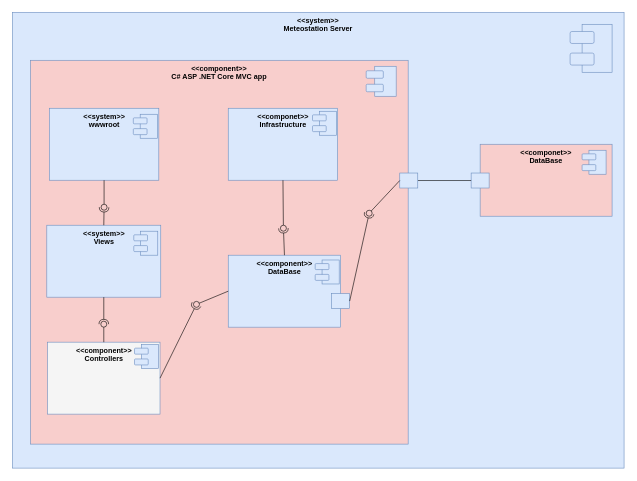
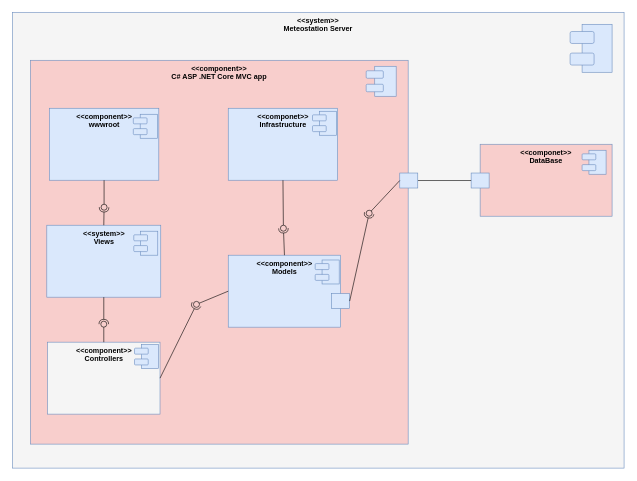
  <mxCell id="0" />
  <mxCell id="1" parent="0" />
- <mxCell id="2" value="&lt;b&gt;&amp;lt;&amp;lt;system&amp;gt;&amp;gt;&lt;/b&gt;&lt;div&gt;&lt;b&gt;Meteostation Server&lt;/b&gt;&lt;/div&gt;" style="rounded=0;whiteSpace=wrap;html=1;fillColor=#dae8fc;strokeColor=#6c8ebf;verticalAlign=top;" vertex="1" parent="1"><mxGeometry x="20" y="20" width="1020" height="760" as="geometry" /></mxCell>
+ <mxCell id="2" value="&lt;b&gt;&amp;lt;&amp;lt;system&amp;gt;&amp;gt;&lt;/b&gt;&lt;div&gt;&lt;b&gt;Meteostation Server&lt;/b&gt;&lt;/div&gt;" style="rounded=0;whiteSpace=wrap;html=1;fillColor=#f5f5f5;strokeColor=#6c8ebf;verticalAlign=top;" vertex="1" parent="1"><mxGeometry x="20" y="20" width="1020" height="760" as="geometry" /></mxCell>
  <mxCell id="3" value="" style="group" vertex="1" connectable="0" parent="1"><mxGeometry x="950" y="40" width="70" height="80" as="geometry" /></mxCell>
  <mxCell id="4" value="" style="rounded=0;whiteSpace=wrap;html=1;fillColor=#dae8fc;strokeColor=#6c8ebf;" vertex="1" parent="3"><mxGeometry x="20" width="50" height="80" as="geometry" /></mxCell>
  <mxCell id="5" value="" style="rounded=1;whiteSpace=wrap;html=1;fillColor=#dae8fc;strokeColor=#6c8ebf;" vertex="1" parent="3"><mxGeometry y="12" width="40" height="20" as="geometry" /></mxCell>
  <mxCell id="6" value="" style="rounded=1;whiteSpace=wrap;html=1;fillColor=#dae8fc;strokeColor=#6c8ebf;" vertex="1" parent="3"><mxGeometry y="48" width="40" height="20" as="geometry" /></mxCell>
  <mxCell id="7" value="" style="group" vertex="1" connectable="0" parent="1"><mxGeometry x="800" y="240" width="220" height="120" as="geometry" /></mxCell>
  <mxCell id="8" value="&amp;lt;&amp;lt;componet&amp;gt;&amp;gt;&lt;div&gt;DataBase&lt;/div&gt;" style="rounded=0;whiteSpace=wrap;html=1;fillColor=#f8cecc;strokeColor=#6c8ebf;verticalAlign=top;fontStyle=1;" vertex="1" parent="7"><mxGeometry width="220" height="120" as="geometry" /></mxCell>
  <mxCell id="9" value="" style="group" vertex="1" connectable="0" parent="7"><mxGeometry x="170" y="10" width="40" height="40" as="geometry" /></mxCell>
  <mxCell id="10" value="" style="rounded=0;whiteSpace=wrap;html=1;fillColor=#dae8fc;strokeColor=#6c8ebf;" vertex="1" parent="9"><mxGeometry x="11.429" width="28.571" height="40" as="geometry" /></mxCell>
  <mxCell id="11" value="" style="rounded=1;whiteSpace=wrap;html=1;fillColor=#dae8fc;strokeColor=#6c8ebf;" vertex="1" parent="9"><mxGeometry y="6" width="22.857" height="10" as="geometry" /></mxCell>
  <mxCell id="12" value="" style="rounded=1;whiteSpace=wrap;html=1;fillColor=#dae8fc;strokeColor=#6c8ebf;" vertex="1" parent="9"><mxGeometry y="24" width="22.857" height="10" as="geometry" /></mxCell>
  <mxCell id="13" value="" style="rounded=0;whiteSpace=wrap;html=1;fillColor=#dae8fc;strokeColor=#6c8ebf;" vertex="1" parent="7"><mxGeometry x="-15" y="48" width="30" height="25" as="geometry" /></mxCell>
  <mxCell id="14" value="&amp;lt;&amp;lt;component&amp;gt;&amp;gt;&lt;div&gt;C# ASP .NET Core MVC app&lt;/div&gt;" style="rounded=0;whiteSpace=wrap;html=1;fillColor=#f8cecc;strokeColor=#6c8ebf;verticalAlign=top;fontStyle=1;" vertex="1" parent="1"><mxGeometry x="50" y="100" width="630" height="640" as="geometry" /></mxCell>
  <mxCell id="15" value="" style="group" vertex="1" connectable="0" parent="1"><mxGeometry x="610" y="110" width="50" height="50" as="geometry" /></mxCell>
  <mxCell id="16" value="" style="rounded=0;whiteSpace=wrap;html=1;fillColor=#dae8fc;strokeColor=#6c8ebf;" vertex="1" parent="15"><mxGeometry x="14.286" width="35.714" height="50" as="geometry" /></mxCell>
  <mxCell id="17" value="" style="rounded=1;whiteSpace=wrap;html=1;fillColor=#dae8fc;strokeColor=#6c8ebf;" vertex="1" parent="15"><mxGeometry y="7.5" width="28.571" height="12.5" as="geometry" /></mxCell>
  <mxCell id="18" value="" style="rounded=1;whiteSpace=wrap;html=1;fillColor=#dae8fc;strokeColor=#6c8ebf;" vertex="1" parent="15"><mxGeometry y="30" width="28.571" height="12.5" as="geometry" /></mxCell>
- <mxCell id="19" value="&amp;lt;&amp;lt;component&amp;gt;&amp;gt;&lt;div&gt;DataBase&lt;/div&gt;" style="rounded=0;whiteSpace=wrap;html=1;fillColor=#dae8fc;strokeColor=#6c8ebf;verticalAlign=top;fontStyle=1" vertex="1" parent="1"><mxGeometry x="380" y="425" width="187.5" height="120" as="geometry" /></mxCell>
+ <mxCell id="19" value="&amp;lt;&amp;lt;component&amp;gt;&amp;gt;&lt;div&gt;Models&lt;/div&gt;" style="rounded=0;whiteSpace=wrap;html=1;fillColor=#dae8fc;strokeColor=#6c8ebf;verticalAlign=top;fontStyle=1" vertex="1" parent="1"><mxGeometry x="380" y="425" width="187.5" height="120" as="geometry" /></mxCell>
  <mxCell id="20" value="&amp;lt;&amp;lt;system&amp;gt;&amp;gt;&lt;div&gt;Views&lt;/div&gt;" style="rounded=0;whiteSpace=wrap;html=1;fillColor=#dae8fc;strokeColor=#6c8ebf;verticalAlign=top;fontStyle=1" vertex="1" parent="1"><mxGeometry x="77.5" y="375" width="190" height="120" as="geometry" /></mxCell>
  <mxCell id="21" value="&amp;lt;&amp;lt;component&amp;gt;&amp;gt;&lt;div&gt;Controllers&lt;/div&gt;" style="rounded=0;whiteSpace=wrap;html=1;fillColor=#f5f5f5;strokeColor=#6c8ebf;verticalAlign=top;fontStyle=1;" vertex="1" parent="1"><mxGeometry x="78.75" y="570" width="187.5" height="120" as="geometry" /></mxCell>
  <mxCell id="22" value="&amp;lt;&amp;lt;componet&amp;gt;&amp;gt;&lt;div&gt;Infrastructure&lt;/div&gt;" style="rounded=0;whiteSpace=wrap;html=1;fillColor=#dae8fc;strokeColor=#6c8ebf;verticalAlign=top;fontStyle=1" vertex="1" parent="1"><mxGeometry x="380" y="180" width="182.5" height="120" as="geometry" /></mxCell>
- <mxCell id="23" value="&amp;lt;&amp;lt;system&amp;gt;&amp;gt;&lt;div&gt;wwwroot&lt;/div&gt;" style="rounded=0;whiteSpace=wrap;html=1;fillColor=#dae8fc;strokeColor=#6c8ebf;verticalAlign=top;fontStyle=1" vertex="1" parent="1"><mxGeometry x="81.75" y="180" width="182.5" height="120" as="geometry" /></mxCell>
+ <mxCell id="23" value="&amp;lt;&amp;lt;component&amp;gt;&amp;gt;&lt;div&gt;wwwroot&lt;/div&gt;" style="rounded=0;whiteSpace=wrap;html=1;fillColor=#dae8fc;strokeColor=#6c8ebf;verticalAlign=top;fontStyle=1" vertex="1" parent="1"><mxGeometry x="81.75" y="180" width="182.5" height="120" as="geometry" /></mxCell>
  <mxCell id="24" value="" style="group" vertex="1" connectable="0" parent="1"><mxGeometry x="221.75" y="190" width="40" height="40" as="geometry" /></mxCell>
  <mxCell id="25" value="" style="rounded=0;whiteSpace=wrap;html=1;fillColor=#dae8fc;strokeColor=#6c8ebf;" vertex="1" parent="24"><mxGeometry x="11.432" width="28.568" height="40" as="geometry" /></mxCell>
  <mxCell id="26" value="" style="rounded=1;whiteSpace=wrap;html=1;fillColor=#dae8fc;strokeColor=#6c8ebf;" vertex="1" parent="24"><mxGeometry y="6" width="22.857" height="10" as="geometry" /></mxCell>
  <mxCell id="27" value="" style="rounded=1;whiteSpace=wrap;html=1;fillColor=#dae8fc;strokeColor=#6c8ebf;" vertex="1" parent="24"><mxGeometry y="24" width="22.857" height="10" as="geometry" /></mxCell>
  <mxCell id="28" value="" style="group" vertex="1" connectable="0" parent="1"><mxGeometry x="520.5" y="185" width="40" height="40" as="geometry" /></mxCell>
  <mxCell id="29" value="" style="rounded=0;whiteSpace=wrap;html=1;fillColor=#dae8fc;strokeColor=#6c8ebf;" vertex="1" parent="28"><mxGeometry x="11.432" width="28.568" height="40" as="geometry" /></mxCell>
  <mxCell id="30" value="" style="rounded=1;whiteSpace=wrap;html=1;fillColor=#dae8fc;strokeColor=#6c8ebf;" vertex="1" parent="28"><mxGeometry y="6" width="22.857" height="10" as="geometry" /></mxCell>
  <mxCell id="31" value="" style="rounded=1;whiteSpace=wrap;html=1;fillColor=#dae8fc;strokeColor=#6c8ebf;" vertex="1" parent="28"><mxGeometry y="24" width="22.857" height="10" as="geometry" /></mxCell>
  <mxCell id="32" value="" style="group" vertex="1" connectable="0" parent="1"><mxGeometry x="222.5" y="385" width="40" height="40" as="geometry" /></mxCell>
  <mxCell id="33" value="" style="rounded=0;whiteSpace=wrap;html=1;fillColor=#dae8fc;strokeColor=#6c8ebf;" vertex="1" parent="32"><mxGeometry x="11.432" width="28.568" height="40" as="geometry" /></mxCell>
  <mxCell id="34" value="" style="rounded=1;whiteSpace=wrap;html=1;fillColor=#dae8fc;strokeColor=#6c8ebf;" vertex="1" parent="32"><mxGeometry y="6" width="22.857" height="10" as="geometry" /></mxCell>
  <mxCell id="35" value="" style="rounded=1;whiteSpace=wrap;html=1;fillColor=#dae8fc;strokeColor=#6c8ebf;" vertex="1" parent="32"><mxGeometry y="24" width="22.857" height="10" as="geometry" /></mxCell>
  <mxCell id="36" value="" style="group" vertex="1" connectable="0" parent="1"><mxGeometry x="525" y="433" width="40" height="40" as="geometry" /></mxCell>
  <mxCell id="37" value="" style="rounded=0;whiteSpace=wrap;html=1;fillColor=#dae8fc;strokeColor=#6c8ebf;" vertex="1" parent="36"><mxGeometry x="11.432" width="28.568" height="40" as="geometry" /></mxCell>
  <mxCell id="38" value="" style="rounded=1;whiteSpace=wrap;html=1;fillColor=#dae8fc;strokeColor=#6c8ebf;" vertex="1" parent="36"><mxGeometry y="6" width="22.857" height="10" as="geometry" /></mxCell>
  <mxCell id="39" value="" style="rounded=1;whiteSpace=wrap;html=1;fillColor=#dae8fc;strokeColor=#6c8ebf;" vertex="1" parent="36"><mxGeometry y="24" width="22.857" height="10" as="geometry" /></mxCell>
  <mxCell id="40" value="" style="group" vertex="1" connectable="0" parent="1"><mxGeometry x="223.75" y="574" width="40" height="40" as="geometry" /></mxCell>
  <mxCell id="41" value="" style="rounded=0;whiteSpace=wrap;html=1;fillColor=#dae8fc;strokeColor=#6c8ebf;" vertex="1" parent="40"><mxGeometry x="11.432" width="28.568" height="40" as="geometry" /></mxCell>
  <mxCell id="42" value="" style="rounded=1;whiteSpace=wrap;html=1;fillColor=#dae8fc;strokeColor=#6c8ebf;" vertex="1" parent="40"><mxGeometry y="6" width="22.857" height="10" as="geometry" /></mxCell>
  <mxCell id="43" value="" style="rounded=1;whiteSpace=wrap;html=1;fillColor=#dae8fc;strokeColor=#6c8ebf;" vertex="1" parent="40"><mxGeometry y="24" width="22.857" height="10" as="geometry" /></mxCell>
  <mxCell id="44" style="edgeStyle=orthogonalEdgeStyle;rounded=0;orthogonalLoop=1;jettySize=auto;html=1;entryX=0;entryY=0.5;entryDx=0;entryDy=0;endArrow=none;endFill=0;" edge="1" parent="1" source="45" target="13"><mxGeometry relative="1" as="geometry" /></mxCell>
  <mxCell id="45" value="" style="rounded=0;whiteSpace=wrap;html=1;fillColor=#dae8fc;strokeColor=#6c8ebf;" vertex="1" parent="1"><mxGeometry x="666" y="288" width="30" height="25" as="geometry" /></mxCell>
  <mxCell id="46" value="" style="rounded=0;whiteSpace=wrap;html=1;fillColor=#dae8fc;strokeColor=#6c8ebf;" vertex="1" parent="1"><mxGeometry x="552.5" y="489" width="30" height="25" as="geometry" /></mxCell>
  <mxCell id="47" value="" style="rounded=0;orthogonalLoop=1;jettySize=auto;html=1;endArrow=halfCircle;endFill=0;endSize=6;strokeWidth=1;sketch=0;exitX=1;exitY=0.5;exitDx=0;exitDy=0;" edge="1" target="49" parent="1" source="46"><mxGeometry relative="1" as="geometry"><mxPoint x="820" y="345" as="sourcePoint" /></mxGeometry></mxCell>
  <mxCell id="48" value="" style="rounded=0;orthogonalLoop=1;jettySize=auto;html=1;endArrow=oval;endFill=0;sketch=0;sourcePerimeterSpacing=0;targetPerimeterSpacing=0;endSize=10;exitX=0;exitY=0.5;exitDx=0;exitDy=0;" edge="1" target="49" parent="1" source="45"><mxGeometry relative="1" as="geometry"><mxPoint x="780" y="345" as="sourcePoint" /></mxGeometry></mxCell>
  <mxCell id="49" value="" style="ellipse;whiteSpace=wrap;html=1;align=center;aspect=fixed;fillColor=none;strokeColor=none;resizable=0;perimeter=centerPerimeter;rotatable=0;allowArrows=0;points=[];outlineConnect=1;" vertex="1" parent="1"><mxGeometry x="610" y="350" width="10" height="10" as="geometry" /></mxCell>
  <mxCell id="50" value="" style="rounded=0;orthogonalLoop=1;jettySize=auto;html=1;endArrow=halfCircle;endFill=0;endSize=6;strokeWidth=1;sketch=0;exitX=1;exitY=0.5;exitDx=0;exitDy=0;" edge="1" target="52" parent="1" source="21"><mxGeometry relative="1" as="geometry"><mxPoint x="330" y="485" as="sourcePoint" /></mxGeometry></mxCell>
  <mxCell id="51" value="" style="rounded=0;orthogonalLoop=1;jettySize=auto;html=1;endArrow=oval;endFill=0;sketch=0;sourcePerimeterSpacing=0;targetPerimeterSpacing=0;endSize=10;exitX=0;exitY=0.5;exitDx=0;exitDy=0;" edge="1" target="52" parent="1" source="19"><mxGeometry relative="1" as="geometry"><mxPoint x="290" y="485" as="sourcePoint" /></mxGeometry></mxCell>
  <mxCell id="52" value="" style="ellipse;whiteSpace=wrap;html=1;align=center;aspect=fixed;fillColor=none;strokeColor=none;resizable=0;perimeter=centerPerimeter;rotatable=0;allowArrows=0;points=[];outlineConnect=1;" vertex="1" parent="1"><mxGeometry x="322" y="502" width="10" height="10" as="geometry" /></mxCell>
  <mxCell id="53" value="" style="rounded=0;orthogonalLoop=1;jettySize=auto;html=1;endArrow=halfCircle;endFill=0;endSize=6;strokeWidth=1;sketch=0;exitX=0.5;exitY=1;exitDx=0;exitDy=0;" edge="1" target="55" parent="1" source="20"><mxGeometry relative="1" as="geometry"><mxPoint x="190" y="540" as="sourcePoint" /></mxGeometry></mxCell>
  <mxCell id="54" value="" style="rounded=0;orthogonalLoop=1;jettySize=auto;html=1;endArrow=oval;endFill=0;sketch=0;sourcePerimeterSpacing=0;targetPerimeterSpacing=0;endSize=10;exitX=0.5;exitY=0;exitDx=0;exitDy=0;" edge="1" target="55" parent="1" source="21"><mxGeometry relative="1" as="geometry"><mxPoint x="150" y="540" as="sourcePoint" /></mxGeometry></mxCell>
  <mxCell id="55" value="" style="ellipse;whiteSpace=wrap;html=1;align=center;aspect=fixed;fillColor=none;strokeColor=none;resizable=0;perimeter=centerPerimeter;rotatable=0;allowArrows=0;points=[];outlineConnect=1;" vertex="1" parent="1"><mxGeometry x="167.5" y="535" width="10" height="10" as="geometry" /></mxCell>
  <mxCell id="56" value="" style="rounded=0;orthogonalLoop=1;jettySize=auto;html=1;endArrow=halfCircle;endFill=0;endSize=6;strokeWidth=1;sketch=0;exitX=0.5;exitY=0;exitDx=0;exitDy=0;" edge="1" target="58" parent="1" source="19"><mxGeometry relative="1" as="geometry"><mxPoint x="400" y="386" as="sourcePoint" /></mxGeometry></mxCell>
  <mxCell id="57" value="" style="rounded=0;orthogonalLoop=1;jettySize=auto;html=1;endArrow=oval;endFill=0;sketch=0;sourcePerimeterSpacing=0;targetPerimeterSpacing=0;endSize=10;exitX=0.5;exitY=1;exitDx=0;exitDy=0;" edge="1" target="58" parent="1" source="22"><mxGeometry relative="1" as="geometry"><mxPoint x="360" y="386" as="sourcePoint" /></mxGeometry></mxCell>
  <mxCell id="58" value="" style="ellipse;whiteSpace=wrap;html=1;align=center;aspect=fixed;fillColor=none;strokeColor=none;resizable=0;perimeter=centerPerimeter;rotatable=0;allowArrows=0;points=[];outlineConnect=1;" vertex="1" parent="1"><mxGeometry x="467" y="375" width="10" height="10" as="geometry" /></mxCell>
  <mxCell id="59" value="" style="rounded=0;orthogonalLoop=1;jettySize=auto;html=1;endArrow=halfCircle;endFill=0;endSize=6;strokeWidth=1;sketch=0;exitX=0.5;exitY=0;exitDx=0;exitDy=0;" edge="1" target="61" parent="1" source="20"><mxGeometry relative="1" as="geometry"><mxPoint x="193" y="345" as="sourcePoint" /></mxGeometry></mxCell>
  <mxCell id="60" value="" style="rounded=0;orthogonalLoop=1;jettySize=auto;html=1;endArrow=oval;endFill=0;sketch=0;sourcePerimeterSpacing=0;targetPerimeterSpacing=0;endSize=10;exitX=0.5;exitY=1;exitDx=0;exitDy=0;" edge="1" target="61" parent="1" source="23"><mxGeometry relative="1" as="geometry"><mxPoint x="153" y="345" as="sourcePoint" /></mxGeometry></mxCell>
  <mxCell id="61" value="" style="ellipse;whiteSpace=wrap;html=1;align=center;aspect=fixed;fillColor=none;strokeColor=none;resizable=0;perimeter=centerPerimeter;rotatable=0;allowArrows=0;points=[];outlineConnect=1;" vertex="1" parent="1"><mxGeometry x="168" y="340" width="10" height="10" as="geometry" /></mxCell>
